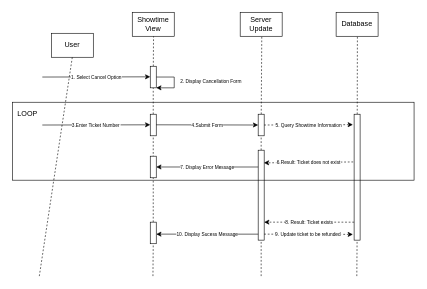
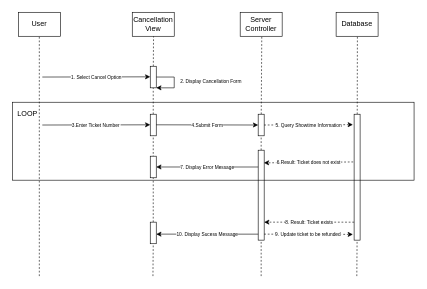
  <mxCell id="0" />
  <mxCell id="1" parent="0" />
- <mxCell id="2" value="User" style="rounded=0;whiteSpace=wrap;html=1;fontColor=#000000;strokeColor=#000000;fillColor=#FFFFFF;" vertex="1" parent="1"><mxGeometry x="85" y="55" width="70" height="40" as="geometry" /></mxCell>
- <mxCell id="3" value="Showtime View" style="rounded=0;whiteSpace=wrap;html=1;fontColor=#000000;strokeColor=#000000;fillColor=#FFFFFF;" vertex="1" parent="1"><mxGeometry x="220" y="20" width="70" height="40" as="geometry" /></mxCell>
+ <mxCell id="2" value="User" style="rounded=0;whiteSpace=wrap;html=1;fontColor=#000000;strokeColor=#000000;fillColor=#FFFFFF;" vertex="1" parent="1"><mxGeometry x="30" y="20" width="70" height="40" as="geometry" /></mxCell>
+ <mxCell id="3" value="Cancellation View" style="rounded=0;whiteSpace=wrap;html=1;fontColor=#000000;strokeColor=#000000;fillColor=#FFFFFF;" vertex="1" parent="1"><mxGeometry x="220" y="20" width="70" height="40" as="geometry" /></mxCell>
  <mxCell id="4" value="" style="endArrow=none;dashed=1;html=1;fontColor=#000000;strokeColor=#000000;entryX=0.5;entryY=1;entryDx=0;entryDy=0;startArrow=none;" edge="1" parent="1" source="12"><mxGeometry width="50" height="50" relative="1" as="geometry"><mxPoint x="254.5" y="460" as="sourcePoint" /><mxPoint x="255.5" y="60" as="targetPoint" /></mxGeometry></mxCell>
- <mxCell id="5" value="Server Update" style="rounded=0;whiteSpace=wrap;html=1;fontColor=#000000;strokeColor=#000000;fillColor=#FFFFFF;" vertex="1" parent="1"><mxGeometry x="400" y="20" width="70" height="40" as="geometry" /></mxCell>
+ <mxCell id="5" value="Server Controller" style="rounded=0;whiteSpace=wrap;html=1;fontColor=#000000;strokeColor=#000000;fillColor=#FFFFFF;" vertex="1" parent="1"><mxGeometry x="400" y="20" width="70" height="40" as="geometry" /></mxCell>
  <mxCell id="6" value="" style="endArrow=none;dashed=1;html=1;fontColor=#000000;strokeColor=#000000;entryX=0.5;entryY=1;entryDx=0;entryDy=0;startArrow=none;" edge="1" parent="1" source="18"><mxGeometry width="50" height="50" relative="1" as="geometry"><mxPoint x="435" y="460" as="sourcePoint" /><mxPoint x="436" y="60" as="targetPoint" /></mxGeometry></mxCell>
  <mxCell id="7" value="Database" style="rounded=0;whiteSpace=wrap;html=1;fontColor=#000000;strokeColor=#000000;fillColor=#FFFFFF;" vertex="1" parent="1"><mxGeometry x="560" y="20" width="70" height="40" as="geometry" /></mxCell>
  <mxCell id="8" value="" style="endArrow=none;dashed=1;html=1;fontColor=#000000;strokeColor=#000000;entryX=0.5;entryY=1;entryDx=0;entryDy=0;startArrow=none;" edge="1" parent="1" source="21"><mxGeometry width="50" height="50" relative="1" as="geometry"><mxPoint x="594.5" y="460" as="sourcePoint" /><mxPoint x="595.5" y="60" as="targetPoint" /></mxGeometry></mxCell>
  <mxCell id="9" value="" style="endArrow=none;dashed=1;html=1;fontColor=#000000;strokeColor=#000000;entryX=0.5;entryY=1;entryDx=0;entryDy=0;" edge="1" parent="1" target="2"><mxGeometry width="50" height="50" relative="1" as="geometry"><mxPoint x="65" y="460" as="sourcePoint" /><mxPoint x="75" y="126" as="targetPoint" /></mxGeometry></mxCell>
  <mxCell id="10" style="edgeStyle=none;html=1;fontColor=#000000;strokeColor=#000000;entryX=1;entryY=1;entryDx=0;entryDy=0;rounded=0;" edge="1" parent="1" source="12" target="12"><mxGeometry relative="1" as="geometry"><mxPoint x="255" y="160" as="targetPoint" /><Array as="points"><mxPoint x="290" y="128" /><mxPoint x="290" y="146" /></Array></mxGeometry></mxCell>
  <mxCell id="11" value="&lt;span style=&quot;&quot;&gt;&lt;font style=&quot;font-size: 8px&quot;&gt;2. Display Cancellation Form&lt;/font&gt;&lt;br&gt;&lt;/span&gt;" style="edgeLabel;html=1;align=center;verticalAlign=middle;resizable=0;points=[];fontColor=#000000;spacing=0;labelBackgroundColor=none;" vertex="1" connectable="0" parent="10"><mxGeometry x="-0.081" y="-2" relative="1" as="geometry"><mxPoint x="62" as="offset" /></mxGeometry></mxCell>
  <mxCell id="12" value="" style="rounded=0;whiteSpace=wrap;html=1;fontColor=#000000;strokeColor=#000000;fillColor=#FFFFFF;" vertex="1" parent="1"><mxGeometry x="250" y="110" width="10" height="36" as="geometry" /></mxCell>
  <mxCell id="13" value="" style="endArrow=none;dashed=1;html=1;fontColor=#000000;strokeColor=#000000;entryX=0.5;entryY=1;entryDx=0;entryDy=0;startArrow=none;" edge="1" parent="1" source="30" target="12"><mxGeometry width="50" height="50" relative="1" as="geometry"><mxPoint x="254.5" y="460" as="sourcePoint" /><mxPoint x="255.5" y="60" as="targetPoint" /></mxGeometry></mxCell>
  <mxCell id="14" value="&lt;font style=&quot;font-size: 8px&quot;&gt;1. Select Cancel Option&lt;/font&gt;" style="endArrow=classic;html=1;labelBackgroundColor=#FFFFFF;fontColor=#000000;strokeColor=#000000;entryX=0;entryY=0;entryDx=0;entryDy=0;" edge="1" parent="1"><mxGeometry width="50" height="50" relative="1" as="geometry"><mxPoint x="70" y="128" as="sourcePoint" /><mxPoint x="250" y="127.64" as="targetPoint" /><mxPoint as="offset" /></mxGeometry></mxCell>
  <mxCell id="15" value="&lt;font style=&quot;font-size: 8px&quot;&gt;3.Enter Ticket Number&amp;nbsp;&lt;/font&gt;" style="endArrow=classic;html=1;labelBackgroundColor=#FFFFFF;fontColor=#000000;strokeColor=#000000;entryX=0;entryY=0;entryDx=0;entryDy=0;" edge="1" parent="1"><mxGeometry width="50" height="50" relative="1" as="geometry"><mxPoint x="70" y="208.02" as="sourcePoint" /><mxPoint x="250" y="207.66" as="targetPoint" /><mxPoint as="offset" /></mxGeometry></mxCell>
  <mxCell id="16" value="" style="rounded=0;whiteSpace=wrap;html=1;fontColor=#000000;strokeColor=#000000;fillColor=#FFFFFF;" vertex="1" parent="1"><mxGeometry x="250" y="190" width="10" height="36" as="geometry" /></mxCell>
  <mxCell id="17" value="&lt;font style=&quot;font-size: 8px&quot;&gt;4.Submit Form&lt;/font&gt;" style="endArrow=classic;html=1;labelBackgroundColor=#FFFFFF;fontColor=#000000;strokeColor=#000000;entryX=0;entryY=0.5;entryDx=0;entryDy=0;" edge="1" parent="1" target="18"><mxGeometry width="50" height="50" relative="1" as="geometry"><mxPoint x="260" y="207.66" as="sourcePoint" /><mxPoint x="400" y="207.66" as="targetPoint" /><mxPoint as="offset" /></mxGeometry></mxCell>
  <mxCell id="18" value="" style="rounded=0;whiteSpace=wrap;html=1;fontColor=#000000;strokeColor=#000000;fillColor=#FFFFFF;" vertex="1" parent="1"><mxGeometry x="430" y="190" width="10" height="36" as="geometry" /></mxCell>
  <mxCell id="19" value="" style="endArrow=none;dashed=1;html=1;fontColor=#000000;strokeColor=#000000;entryX=0.5;entryY=1;entryDx=0;entryDy=0;startArrow=none;" edge="1" parent="1" source="23" target="18"><mxGeometry width="50" height="50" relative="1" as="geometry"><mxPoint x="435" y="460" as="sourcePoint" /><mxPoint x="436" y="60" as="targetPoint" /></mxGeometry></mxCell>
  <mxCell id="20" value="&lt;font style=&quot;font-size: 8px&quot;&gt;5. Query Showtime Information&lt;/font&gt;" style="endArrow=classic;html=1;labelBackgroundColor=#FFFFFF;fontColor=#000000;strokeColor=#000000;entryX=-0.203;entryY=0.083;entryDx=0;entryDy=0;dashed=1;entryPerimeter=0;" edge="1" parent="1" target="21"><mxGeometry width="50" height="50" relative="1" as="geometry"><mxPoint x="440" y="208" as="sourcePoint" /><mxPoint x="580" y="210" as="targetPoint" /><mxPoint as="offset" /></mxGeometry></mxCell>
  <mxCell id="21" value="" style="rounded=0;whiteSpace=wrap;html=1;fontColor=#000000;strokeColor=#000000;fillColor=#FFFFFF;" vertex="1" parent="1"><mxGeometry x="590" y="190" width="10" height="210" as="geometry" /></mxCell>
  <mxCell id="22" value="" style="endArrow=none;dashed=1;html=1;fontColor=#000000;strokeColor=#000000;entryX=0.5;entryY=1;entryDx=0;entryDy=0;" edge="1" parent="1" target="21"><mxGeometry width="50" height="50" relative="1" as="geometry"><mxPoint x="594.5" y="460" as="sourcePoint" /><mxPoint x="595.5" y="60" as="targetPoint" /></mxGeometry></mxCell>
  <mxCell id="23" value="" style="rounded=0;whiteSpace=wrap;html=1;fontColor=#000000;strokeColor=#000000;fillColor=#FFFFFF;" vertex="1" parent="1"><mxGeometry x="430" y="250" width="10" height="150" as="geometry" /></mxCell>
  <mxCell id="24" value="" style="endArrow=none;dashed=1;html=1;fontColor=#000000;strokeColor=#000000;entryX=0.5;entryY=1;entryDx=0;entryDy=0;" edge="1" parent="1" target="23"><mxGeometry width="50" height="50" relative="1" as="geometry"><mxPoint x="435" y="460" as="sourcePoint" /><mxPoint x="435" y="226" as="targetPoint" /></mxGeometry></mxCell>
  <mxCell id="25" value="&lt;span style=&quot;font-size: 8px&quot;&gt;6.Result: Ticket does not exist&lt;/span&gt;" style="endArrow=classic;html=1;labelBackgroundColor=#FFFFFF;fontColor=#000000;strokeColor=#000000;entryX=0.957;entryY=0.141;entryDx=0;entryDy=0;dashed=1;entryPerimeter=0;exitX=-0.154;exitY=0.379;exitDx=0;exitDy=0;exitPerimeter=0;" edge="1" parent="1" source="21" target="23"><mxGeometry width="50" height="50" relative="1" as="geometry"><mxPoint x="450" y="290.57" as="sourcePoint" /><mxPoint x="597.97" y="290" as="targetPoint" /><mxPoint as="offset" /></mxGeometry></mxCell>
  <mxCell id="26" value="" style="rounded=0;whiteSpace=wrap;html=1;strokeColor=default;fillColor=none;" vertex="1" parent="1"><mxGeometry x="20" y="170" width="670" height="130" as="geometry" /></mxCell>
  <mxCell id="27" value="LOOP" style="text;html=1;align=center;verticalAlign=middle;resizable=0;points=[];autosize=1;strokeColor=none;fillColor=none;fontColor=#000000;" vertex="1" parent="1"><mxGeometry x="20" y="180" width="50" height="20" as="geometry" /></mxCell>
  <mxCell id="28" value="" style="rounded=0;whiteSpace=wrap;html=1;fontColor=#000000;strokeColor=#000000;fillColor=#FFFFFF;" vertex="1" parent="1"><mxGeometry x="250" y="260" width="10" height="36" as="geometry" /></mxCell>
  <mxCell id="29" value="&lt;font style=&quot;font-size: 8px&quot;&gt;7. Display Error Message&lt;/font&gt;" style="endArrow=classic;html=1;labelBackgroundColor=#FFFFFF;fontColor=#000000;strokeColor=#000000;entryX=1;entryY=0.5;entryDx=0;entryDy=0;exitX=0;exitY=0.187;exitDx=0;exitDy=0;exitPerimeter=0;" edge="1" parent="1" source="23" target="28"><mxGeometry width="50" height="50" relative="1" as="geometry"><mxPoint x="270" y="340" as="sourcePoint" /><mxPoint x="440" y="340.34" as="targetPoint" /><mxPoint as="offset" /></mxGeometry></mxCell>
  <mxCell id="30" value="" style="rounded=0;whiteSpace=wrap;html=1;fontColor=#000000;strokeColor=#000000;fillColor=#FFFFFF;" vertex="1" parent="1"><mxGeometry x="250" y="370" width="10" height="36" as="geometry" /></mxCell>
  <mxCell id="31" value="" style="endArrow=none;dashed=1;html=1;fontColor=#000000;strokeColor=#000000;entryX=0.5;entryY=1;entryDx=0;entryDy=0;" edge="1" parent="1" target="30"><mxGeometry width="50" height="50" relative="1" as="geometry"><mxPoint x="254.5" y="460" as="sourcePoint" /><mxPoint x="255" y="146" as="targetPoint" /></mxGeometry></mxCell>
  <mxCell id="32" value="&lt;font style=&quot;font-size: 8px&quot;&gt;10. Display Sucess Message&lt;/font&gt;" style="endArrow=classic;html=1;labelBackgroundColor=#FFFFFF;fontColor=#000000;strokeColor=#000000;entryX=1;entryY=0.5;entryDx=0;entryDy=0;exitX=0;exitY=0.187;exitDx=0;exitDy=0;exitPerimeter=0;" edge="1" parent="1"><mxGeometry width="50" height="50" relative="1" as="geometry"><mxPoint x="430" y="390.05" as="sourcePoint" /><mxPoint x="260" y="390" as="targetPoint" /><mxPoint as="offset" /></mxGeometry></mxCell>
  <mxCell id="33" value="&lt;span style=&quot;font-size: 8px&quot;&gt;8. Result: Ticket exists&lt;/span&gt;" style="endArrow=classic;html=1;labelBackgroundColor=#FFFFFF;fontColor=#000000;strokeColor=#000000;exitX=0;exitY=0.187;exitDx=0;exitDy=0;exitPerimeter=0;dashed=1;" edge="1" parent="1"><mxGeometry width="50" height="50" relative="1" as="geometry"><mxPoint x="590" y="370.05" as="sourcePoint" /><mxPoint x="440" y="370" as="targetPoint" /><mxPoint as="offset" /></mxGeometry></mxCell>
  <mxCell id="34" value="&lt;font style=&quot;font-size: 8px&quot;&gt;9. Update ticket to be refunded&amp;nbsp;&lt;/font&gt;" style="endArrow=classic;html=1;labelBackgroundColor=#FFFFFF;fontColor=#000000;strokeColor=#000000;entryX=-0.203;entryY=0.083;entryDx=0;entryDy=0;dashed=1;entryPerimeter=0;" edge="1" parent="1"><mxGeometry width="50" height="50" relative="1" as="geometry"><mxPoint x="440" y="390" as="sourcePoint" /><mxPoint x="587.97" y="390.43" as="targetPoint" /><mxPoint as="offset" /></mxGeometry></mxCell>
